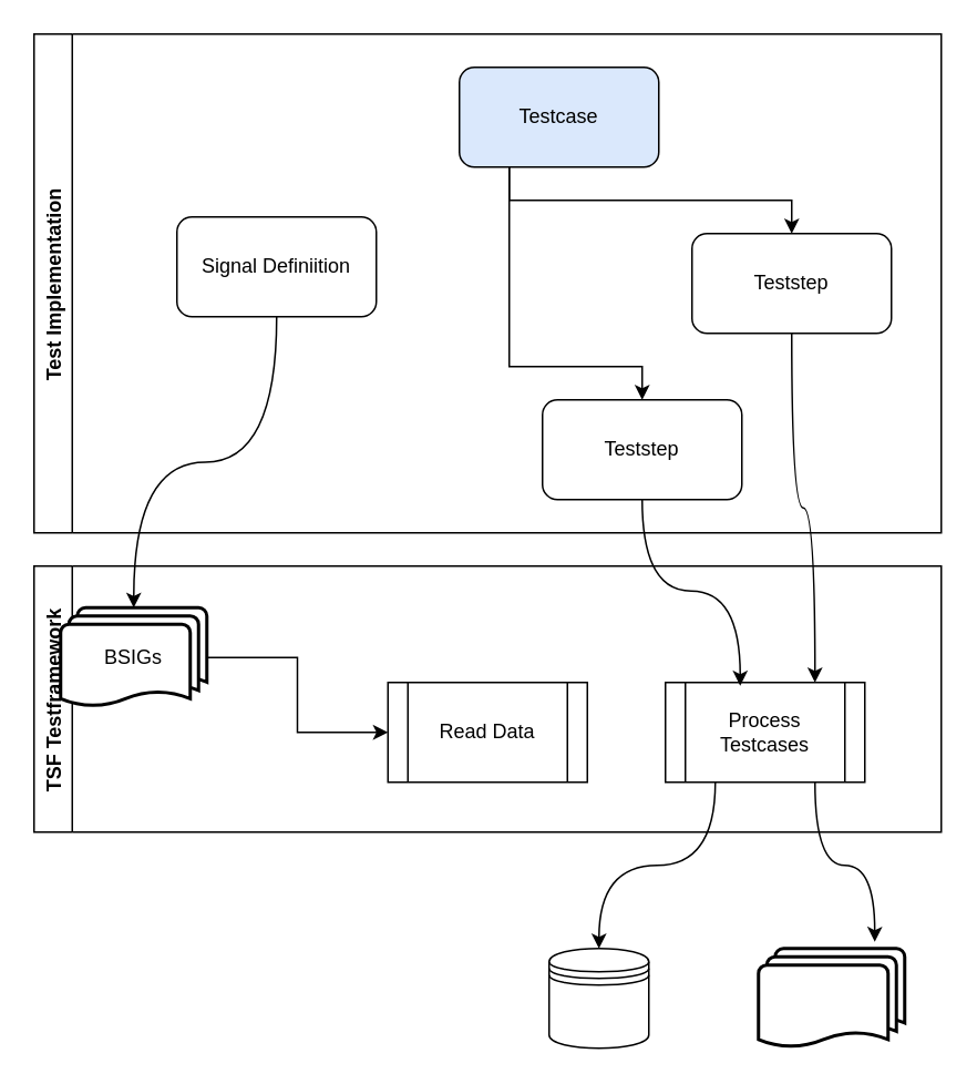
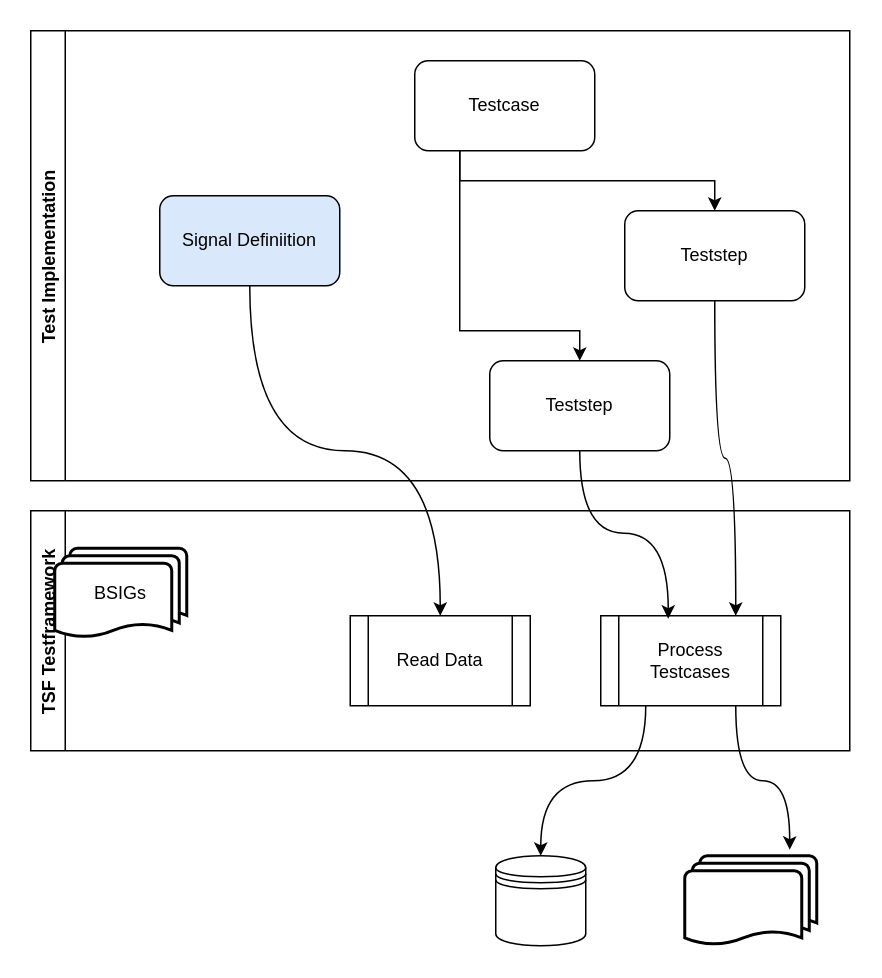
  <mxCell id="0" />
  <mxCell id="1" parent="0" />
  <mxCell id="2" value="TSF Testframework" style="swimlane;horizontal=0;" vertex="1" parent="1"><mxGeometry x="20" y="340" width="546" height="160" as="geometry" /></mxCell>
  <mxCell id="3" value="Process Testcases" style="shape=process;whiteSpace=wrap;html=1;backgroundOutline=1;" vertex="1" parent="2"><mxGeometry x="380" y="70" width="120" height="60" as="geometry" /></mxCell>
  <mxCell id="4" value="Read Data" style="shape=process;whiteSpace=wrap;html=1;backgroundOutline=1;" vertex="1" parent="2"><mxGeometry x="213" y="70" width="120" height="60" as="geometry" /></mxCell>
- <mxCell id="5" style="edgeStyle=orthogonalEdgeStyle;rounded=0;orthogonalLoop=1;jettySize=auto;html=1;exitX=1;exitY=0.5;exitDx=0;exitDy=0;exitPerimeter=0;entryX=0;entryY=0.5;entryDx=0;entryDy=0;" edge="1" parent="2" source="6" target="4"><mxGeometry relative="1" as="geometry" /></mxCell>
  <mxCell id="6" value="BSIGs" style="strokeWidth=2;html=1;shape=mxgraph.flowchart.multi-document;whiteSpace=wrap;" vertex="1" parent="2"><mxGeometry x="16" y="25" width="88" height="60" as="geometry" /></mxCell>
  <mxCell id="7" value="Test Implementation" style="swimlane;horizontal=0;" vertex="1" parent="1"><mxGeometry x="20" y="20" width="546" height="300" as="geometry" /></mxCell>
- <mxCell id="8" value="Signal Definiition" style="rounded=1;whiteSpace=wrap;html=1;" vertex="1" parent="7"><mxGeometry x="86" y="110" width="120" height="60" as="geometry" /></mxCell>
+ <mxCell id="8" value="Signal Definiition" style="rounded=1;whiteSpace=wrap;html=1;fillColor=#dae8fc;" vertex="1" parent="7"><mxGeometry x="86" y="110" width="120" height="60" as="geometry" /></mxCell>
  <mxCell id="9" style="edgeStyle=orthogonalEdgeStyle;rounded=0;orthogonalLoop=1;jettySize=auto;html=1;exitX=0.25;exitY=1;exitDx=0;exitDy=0;" edge="1" parent="7" source="11" target="12"><mxGeometry relative="1" as="geometry" /></mxCell>
  <mxCell id="10" style="edgeStyle=orthogonalEdgeStyle;rounded=0;orthogonalLoop=1;jettySize=auto;html=1;exitX=0.25;exitY=1;exitDx=0;exitDy=0;" edge="1" parent="7" source="11" target="13"><mxGeometry relative="1" as="geometry"><Array as="points"><mxPoint x="286" y="200" /><mxPoint x="366" y="200" /></Array></mxGeometry></mxCell>
- <mxCell id="11" value="Testcase" style="rounded=1;whiteSpace=wrap;html=1;fillColor=#dae8fc;" vertex="1" parent="7"><mxGeometry x="256" y="20" width="120" height="60" as="geometry" /></mxCell>
+ <mxCell id="11" value="Testcase" style="rounded=1;whiteSpace=wrap;html=1;" vertex="1" parent="7"><mxGeometry x="256" y="20" width="120" height="60" as="geometry" /></mxCell>
  <mxCell id="12" value="Teststep" style="rounded=1;whiteSpace=wrap;html=1;" vertex="1" parent="7"><mxGeometry x="396" y="120" width="120" height="60" as="geometry" /></mxCell>
  <mxCell id="13" value="Teststep" style="rounded=1;whiteSpace=wrap;html=1;" vertex="1" parent="7"><mxGeometry x="306" y="220" width="120" height="60" as="geometry" /></mxCell>
- <mxCell id="14" style="edgeStyle=orthogonalEdgeStyle;rounded=0;orthogonalLoop=1;jettySize=auto;html=1;exitX=0.5;exitY=1;exitDx=0;exitDy=0;curved=1;" edge="1" parent="1" source="8" target="6"><mxGeometry relative="1" as="geometry" /></mxCell>
+ <mxCell id="14" style="edgeStyle=orthogonalEdgeStyle;rounded=0;orthogonalLoop=1;jettySize=auto;html=1;exitX=0.5;exitY=1;exitDx=0;exitDy=0;entryX=0.5;entryY=0;entryDx=0;entryDy=0;curved=1;" edge="1" parent="1" source="8" target="4"><mxGeometry relative="1" as="geometry" /></mxCell>
  <mxCell id="15" style="edgeStyle=orthogonalEdgeStyle;curved=1;rounded=0;orthogonalLoop=1;jettySize=auto;html=1;exitX=0.5;exitY=1;exitDx=0;exitDy=0;entryX=0.375;entryY=0.033;entryDx=0;entryDy=0;entryPerimeter=0;" edge="1" parent="1" source="13" target="3"><mxGeometry relative="1" as="geometry" /></mxCell>
  <mxCell id="16" value="" style="shape=datastore;whiteSpace=wrap;html=1;" vertex="1" parent="1"><mxGeometry x="330" y="570" width="60" height="60" as="geometry" /></mxCell>
  <mxCell id="17" value="" style="strokeWidth=2;html=1;shape=mxgraph.flowchart.multi-document;whiteSpace=wrap;" vertex="1" parent="1"><mxGeometry x="456" y="570" width="88" height="60" as="geometry" /></mxCell>
  <mxCell id="18" style="edgeStyle=orthogonalEdgeStyle;curved=1;rounded=0;orthogonalLoop=1;jettySize=auto;html=1;exitX=0.25;exitY=1;exitDx=0;exitDy=0;entryX=0.5;entryY=0;entryDx=0;entryDy=0;" edge="1" parent="1" source="3" target="16"><mxGeometry relative="1" as="geometry" /></mxCell>
  <mxCell id="19" style="edgeStyle=orthogonalEdgeStyle;curved=1;rounded=0;orthogonalLoop=1;jettySize=auto;html=1;exitX=0.75;exitY=1;exitDx=0;exitDy=0;entryX=0.795;entryY=-0.067;entryDx=0;entryDy=0;entryPerimeter=0;" edge="1" parent="1" source="3" target="17"><mxGeometry relative="1" as="geometry" /></mxCell>
  <mxCell id="20" style="edgeStyle=orthogonalEdgeStyle;curved=1;rounded=0;orthogonalLoop=1;jettySize=auto;html=1;exitX=0.5;exitY=1;exitDx=0;exitDy=0;entryX=0.75;entryY=0;entryDx=0;entryDy=0;" edge="1" parent="1" source="12" target="3"><mxGeometry relative="1" as="geometry" /></mxCell>
